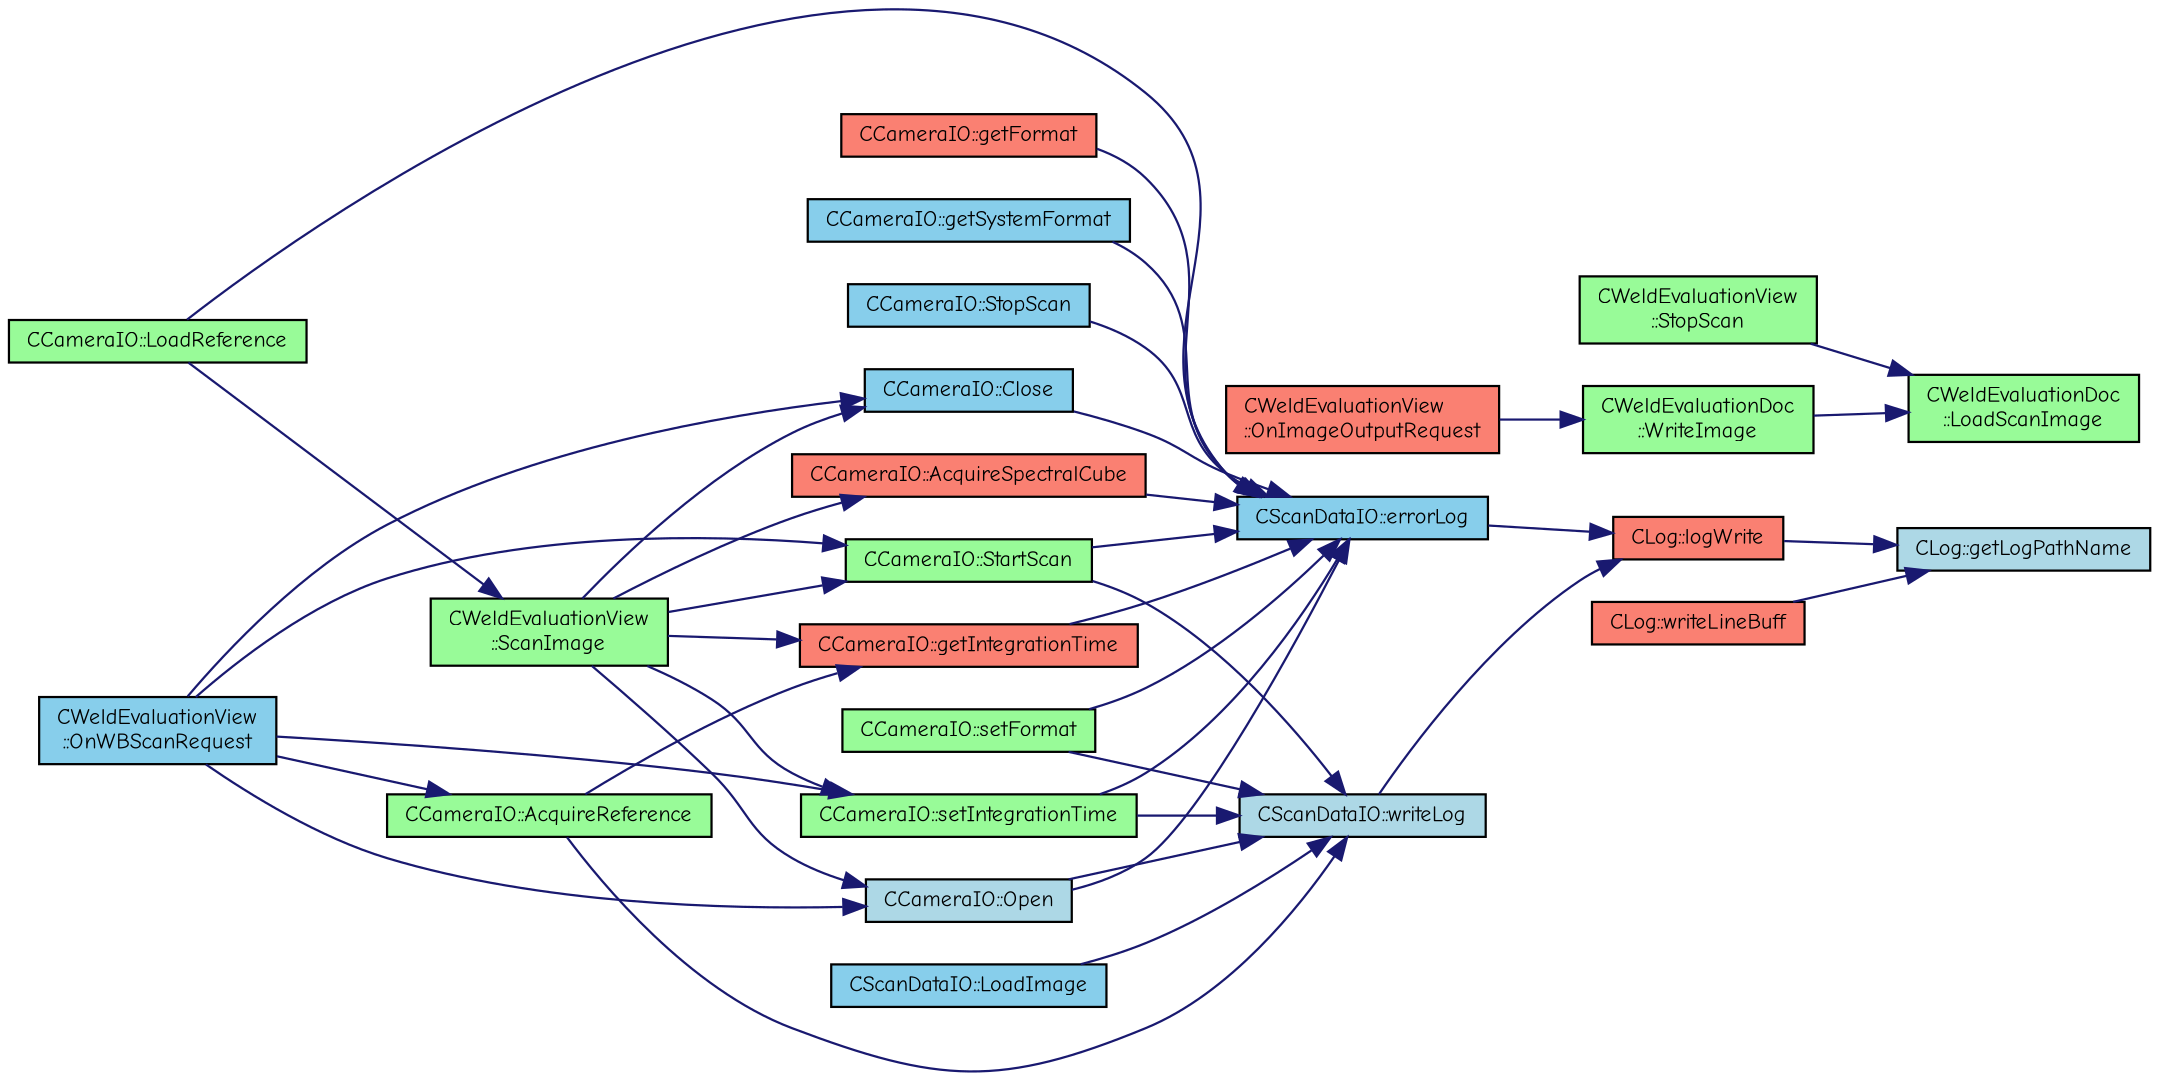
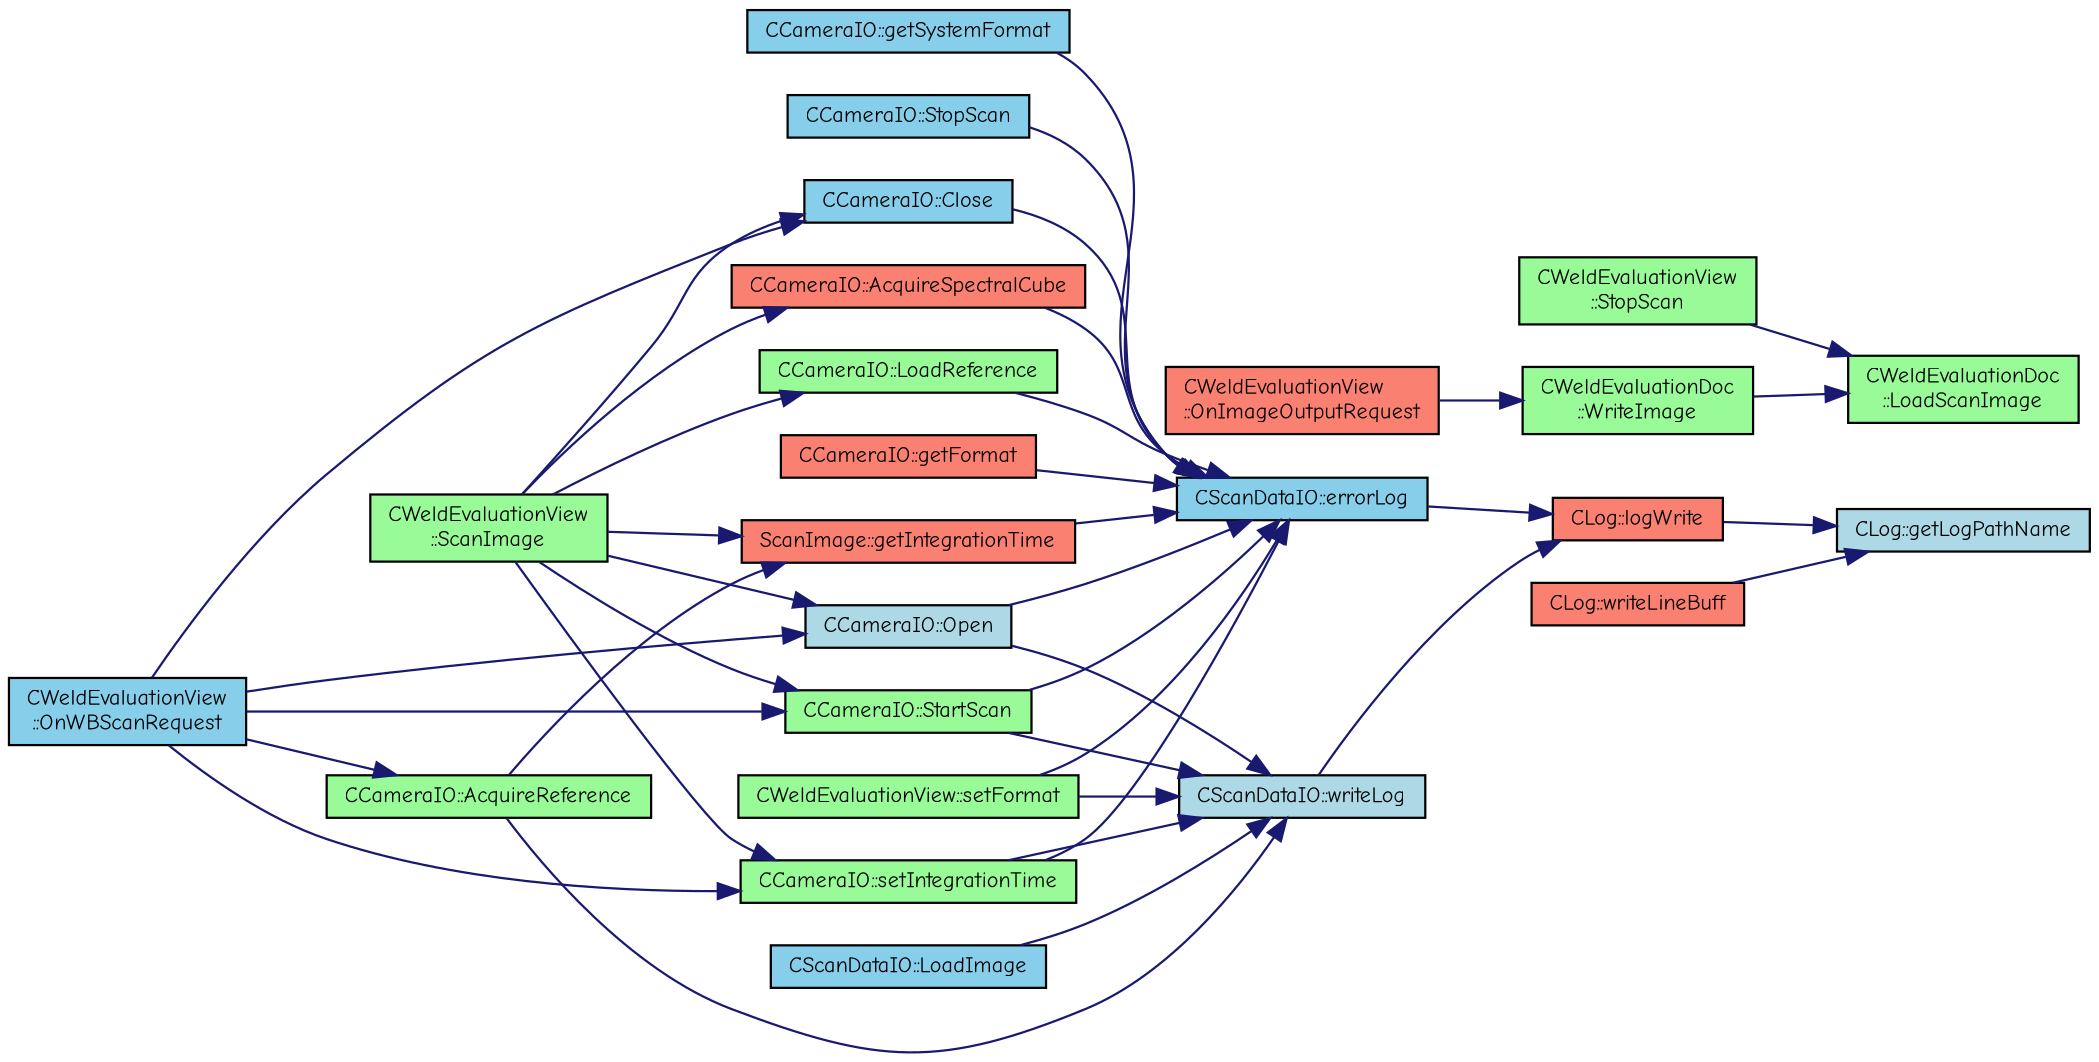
  digraph {
    fontname="Comic Neue"
    rankdir=RL
    node [color=black fillcolor=palegreen fontname="Comic Neue" fontsize=10 shape=record style=filled]
    edge [color=midnightblue dir=back fontname="Comic Neue" fontsize=10 labelfontname=Helvetica labelfontsize=10 style=solid]
    n1 [fillcolor=lightblue fontcolor=black height=0.2 label="CLog::getLogPathName" width=0.4]
    n2 [fillcolor=salmon height=0.2 label="CLog::logWrite" width=0.4]
    n3 [fillcolor=salmon height=0.2 label="CLog::writeLineBuff" width=0.4]
    n4 [fillcolor=skyblue height=0.2 label="CScanDataIO::errorLog" width=0.4]
    n5 [fillcolor=lightblue height=0.2 label="CScanDataIO::writeLog" width=0.4]
    n6 [fillcolor=salmon height=0.2 label="CCameraIO::AcquireSpectralCube" width=0.4]
    n7 [fillcolor=skyblue height=0.2 label="CCameraIO::Close" width=0.4]
    n8 [fillcolor=salmon height=0.2 label="CCameraIO::getFormat" width=0.4]
-   n9 [fillcolor=salmon height=0.2 label="CCameraIO::getIntegrationTime" width=0.4]
+   n9 [fillcolor=salmon height=0.2 label="ScanImage::getIntegrationTime" width=0.4]
    n10 [fillcolor=skyblue height=0.2 label="CCameraIO::getSystemFormat" width=0.4]
    n11 [height=0.2 label="CCameraIO::LoadReference" width=0.4]
    n12 [fillcolor=lightblue height=0.2 label="CCameraIO::Open" width=0.4]
-   n13 [height=0.2 label="CCameraIO::setFormat" width=0.4]
+   n13 [height=0.2 label="CWeldEvaluationView::setFormat" width=0.4]
    n14 [height=0.2 label="CCameraIO::setIntegrationTime" width=0.4]
    n15 [height=0.2 label="CCameraIO::StartScan" width=0.4]
    n16 [fillcolor=skyblue height=0.2 label="CCameraIO::StopScan" width=0.4]
    n17 [height=0.2 label="CCameraIO::AcquireReference" width=0.4]
    n18 [fillcolor=skyblue height=0.2 label="CScanDataIO::LoadImage" width=0.4]
    n19 [fillcolor=skyblue height=0.2 label="CWeldEvaluationView\l::OnWBScanRequest" width=0.4]
    n20 [height=0.2 label="CWeldEvaluationView\l::ScanImage" width=0.4]
    n21 [height=0.2 label="CWeldEvaluationDoc\l::LoadScanImage" width=0.4]
    n22 [height=0.2 label="CWeldEvaluationView\l::StopScan" width=0.4]
    n23 [height=0.2 label="CWeldEvaluationDoc\l::WriteImage" width=0.4]
    n24 [fillcolor=salmon height=0.2 label="CWeldEvaluationView\l::OnImageOutputRequest" width=0.4]
    n1 -> n2
    n1 -> n3
    n2 -> n4
    n2 -> n5
    n4 -> n6
    n4 -> n7
    n4 -> n8
    n4 -> n9
    n4 -> n10
    n4 -> n11
    n4 -> n12
    n4 -> n13
    n4 -> n14
    n4 -> n15
    n4 -> n16
    n5 -> n12
    n5 -> n13
    n5 -> n14
    n5 -> n15
    n5 -> n17
    n5 -> n18
    n6 -> n20
    n7 -> n19
    n7 -> n20
    n9 -> n17
    n9 -> n20
-   n20 -> n11
+   n11 -> n20
    n12 -> n19
    n12 -> n20
    n14 -> n19
    n14 -> n20
    n15 -> n19
    n15 -> n20
    n17 -> n19
    n21 -> n22
    n21 -> n23
    n23 -> n24
  }
